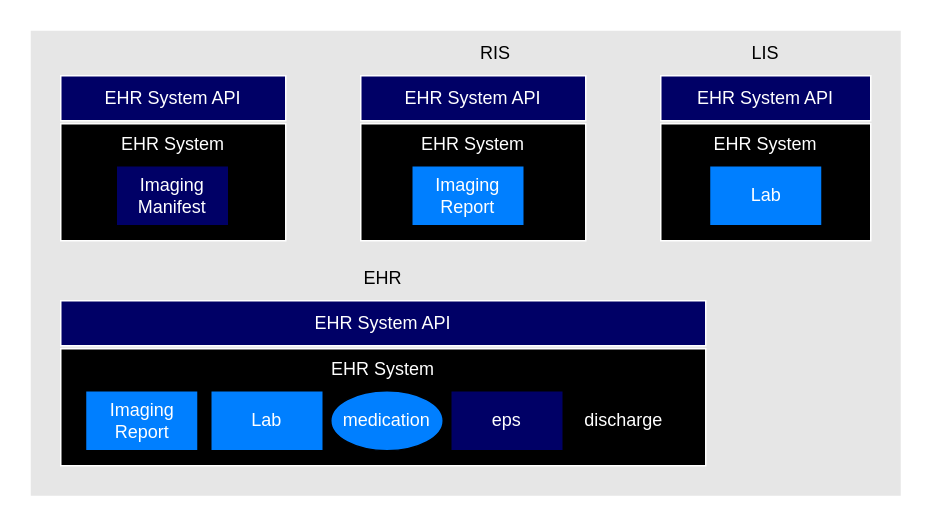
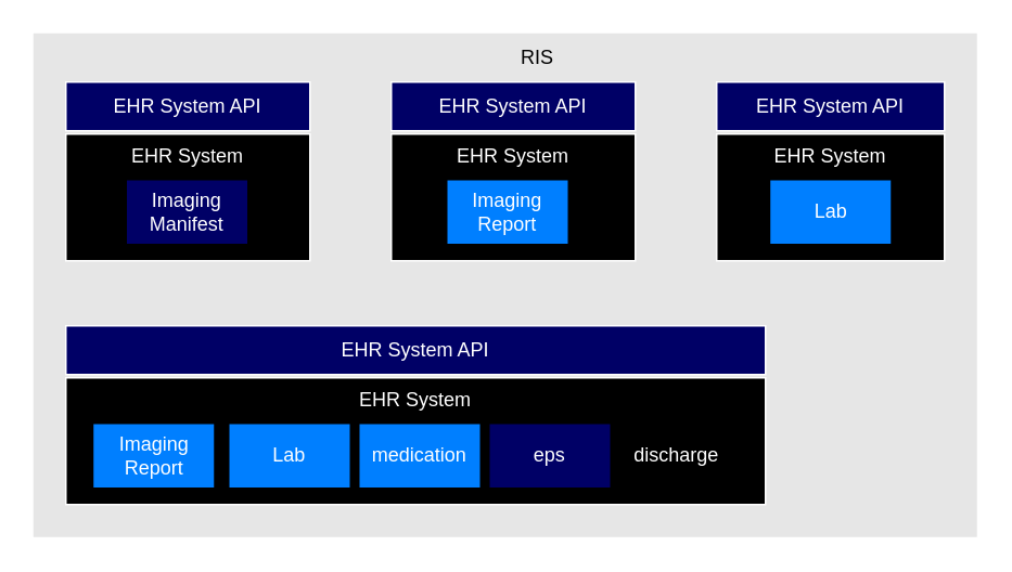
  <mxCell id="0" />
  <mxCell id="1" parent="0" />
  <mxCell id="2" value="" style="whiteSpace=wrap;html=1;fillColor=#E6E6E6;strokeColor=none;" vertex="1" parent="1"><mxGeometry x="20" y="20" width="580" height="310" as="geometry" /></mxCell>
  <mxCell id="3" value="&lt;font color=&quot;#ffffff&quot;&gt;EHR System API&lt;/font&gt;" style="whiteSpace=wrap;html=1;strokeColor=#FFFFFF;fillColor=#000066;" parent="1" vertex="1"><mxGeometry x="40" y="50" width="150" height="30" as="geometry" /></mxCell>
  <mxCell id="4" value="&lt;font color=&quot;#ffffff&quot;&gt;EHR System&lt;/font&gt;" style="whiteSpace=wrap;html=1;strokeColor=#FFFFFF;fillColor=#000000;verticalAlign=top;" parent="1" vertex="1"><mxGeometry x="40" y="82" width="150" height="78" as="geometry" /></mxCell>
  <mxCell id="5" value="&lt;font style=&quot;color: rgb(255, 255, 255);&quot;&gt;Imaging&lt;/font&gt;&lt;div&gt;&lt;font style=&quot;color: rgb(255, 255, 255);&quot;&gt;Manifest&lt;/font&gt;&lt;/div&gt;" style="whiteSpace=wrap;html=1;fillColor=#000066;fontColor=light-dark(#fafafa, #ededed);" parent="1" vertex="1"><mxGeometry x="77" y="110" width="75" height="40" as="geometry" /></mxCell>
  <mxCell id="6" value="&lt;font color=&quot;#ffffff&quot;&gt;EHR System API&lt;/font&gt;" style="whiteSpace=wrap;html=1;strokeColor=#FFFFFF;fillColor=#000066;" parent="1" vertex="1"><mxGeometry x="240" y="50" width="150" height="30" as="geometry" /></mxCell>
  <mxCell id="7" value="&lt;font color=&quot;#ffffff&quot;&gt;EHR System&lt;/font&gt;" style="whiteSpace=wrap;html=1;strokeColor=#FFFFFF;fillColor=#000000;verticalAlign=top;" parent="1" vertex="1"><mxGeometry x="240" y="82" width="150" height="78" as="geometry" /></mxCell>
  <mxCell id="8" value="RIS" style="text;html=1;align=center;verticalAlign=middle;whiteSpace=wrap;rounded=0;" parent="1" vertex="1"><mxGeometry x="300" y="20" width="60" height="30" as="geometry" /></mxCell>
  <mxCell id="9" value="&lt;font style=&quot;color: rgb(255, 255, 255);&quot;&gt;Imaging&lt;/font&gt;&lt;div&gt;&lt;font style=&quot;color: rgb(255, 255, 255);&quot;&gt;Report&lt;/font&gt;&lt;/div&gt;" style="whiteSpace=wrap;html=1;fillColor=#007FFF;fontColor=light-dark(#fafafa, #ededed);" parent="1" vertex="1"><mxGeometry x="274" y="110" width="75" height="40" as="geometry" /></mxCell>
  <mxCell id="10" value="&lt;font color=&quot;#ffffff&quot;&gt;EHR System API&lt;/font&gt;" style="whiteSpace=wrap;html=1;strokeColor=#FFFFFF;fillColor=#000066;" parent="1" vertex="1"><mxGeometry x="440" y="50" width="140" height="30" as="geometry" /></mxCell>
  <mxCell id="11" value="&lt;font color=&quot;#ffffff&quot;&gt;EHR System&lt;/font&gt;" style="whiteSpace=wrap;html=1;strokeColor=#FFFFFF;fillColor=#000000;verticalAlign=top;" parent="1" vertex="1"><mxGeometry x="440" y="82" width="140" height="78" as="geometry" /></mxCell>
- <mxCell id="12" value="LIS" style="text;html=1;align=center;verticalAlign=middle;whiteSpace=wrap;rounded=0;" parent="1" vertex="1"><mxGeometry x="440" y="20" width="140" height="30" as="geometry" /></mxCell>
  <mxCell id="13" value="&lt;font style=&quot;color: rgb(255, 255, 255);&quot;&gt;Lab&lt;/font&gt;" style="whiteSpace=wrap;html=1;fillColor=#007FFF;fontColor=light-dark(#fafafa, #ededed);" parent="1" vertex="1"><mxGeometry x="472.5" y="110" width="75" height="40" as="geometry" /></mxCell>
  <mxCell id="14" value="&lt;font color=&quot;#ffffff&quot;&gt;EHR System API&lt;/font&gt;" style="whiteSpace=wrap;html=1;strokeColor=#FFFFFF;fillColor=#000066;" parent="1" vertex="1"><mxGeometry x="40" y="200" width="430" height="30" as="geometry" /></mxCell>
  <mxCell id="15" value="&lt;font color=&quot;#ffffff&quot;&gt;EHR System&lt;/font&gt;" style="whiteSpace=wrap;html=1;strokeColor=#FFFFFF;fillColor=#000000;verticalAlign=top;" parent="1" vertex="1"><mxGeometry x="40" y="232" width="430" height="78" as="geometry" /></mxCell>
- <mxCell id="16" value="EHR" style="text;html=1;align=center;verticalAlign=middle;whiteSpace=wrap;rounded=0;" parent="1" vertex="1"><mxGeometry x="40" y="170" width="430" height="30" as="geometry" /></mxCell>
  <mxCell id="17" value="&lt;font style=&quot;color: rgb(255, 255, 255);&quot;&gt;Imaging&lt;/font&gt;&lt;div&gt;&lt;font style=&quot;color: rgb(255, 255, 255);&quot;&gt;Report&lt;/font&gt;&lt;/div&gt;" style="whiteSpace=wrap;html=1;fillColor=#007FFF;fontColor=light-dark(#fafafa, #ededed);" parent="1" vertex="1"><mxGeometry x="56.5" y="260" width="75" height="40" as="geometry" /></mxCell>
  <mxCell id="18" value="&lt;font style=&quot;color: rgb(255, 255, 255);&quot;&gt;Lab&lt;/font&gt;" style="whiteSpace=wrap;html=1;fillColor=#007FFF;fontColor=light-dark(#fafafa, #ededed);" parent="1" vertex="1"><mxGeometry x="140" y="260" width="75" height="40" as="geometry" /></mxCell>
- <mxCell id="19" value="&lt;font style=&quot;color: rgb(255, 255, 255);&quot;&gt;medication&lt;/font&gt;" style="ellipse;whiteSpace=wrap;html=1;fillColor=#007FFF;fontColor=light-dark(#fafafa, #ededed);" parent="1" vertex="1"><mxGeometry x="220" y="260" width="75" height="40" as="geometry" /></mxCell>
+ <mxCell id="19" value="&lt;font style=&quot;color: rgb(255, 255, 255);&quot;&gt;medication&lt;/font&gt;" style="whiteSpace=wrap;html=1;fillColor=#007FFF;fontColor=light-dark(#fafafa, #ededed);" parent="1" vertex="1"><mxGeometry x="220" y="260" width="75" height="40" as="geometry" /></mxCell>
  <mxCell id="20" value="&lt;font style=&quot;color: rgb(255, 255, 255);&quot;&gt;eps&lt;/font&gt;" style="whiteSpace=wrap;html=1;fillColor=#000066;fontColor=light-dark(#fafafa, #ededed);" parent="1" vertex="1"><mxGeometry x="300" y="260" width="75" height="40" as="geometry" /></mxCell>
  <mxCell id="21" value="&lt;font style=&quot;color: rgb(255, 255, 255);&quot;&gt;discharge&lt;/font&gt;" style="whiteSpace=wrap;html=1;fillColor=#000000;fontColor=light-dark(#fafafa, #ededed);" parent="1" vertex="1"><mxGeometry x="377.5" y="260" width="75" height="40" as="geometry" /></mxCell>
